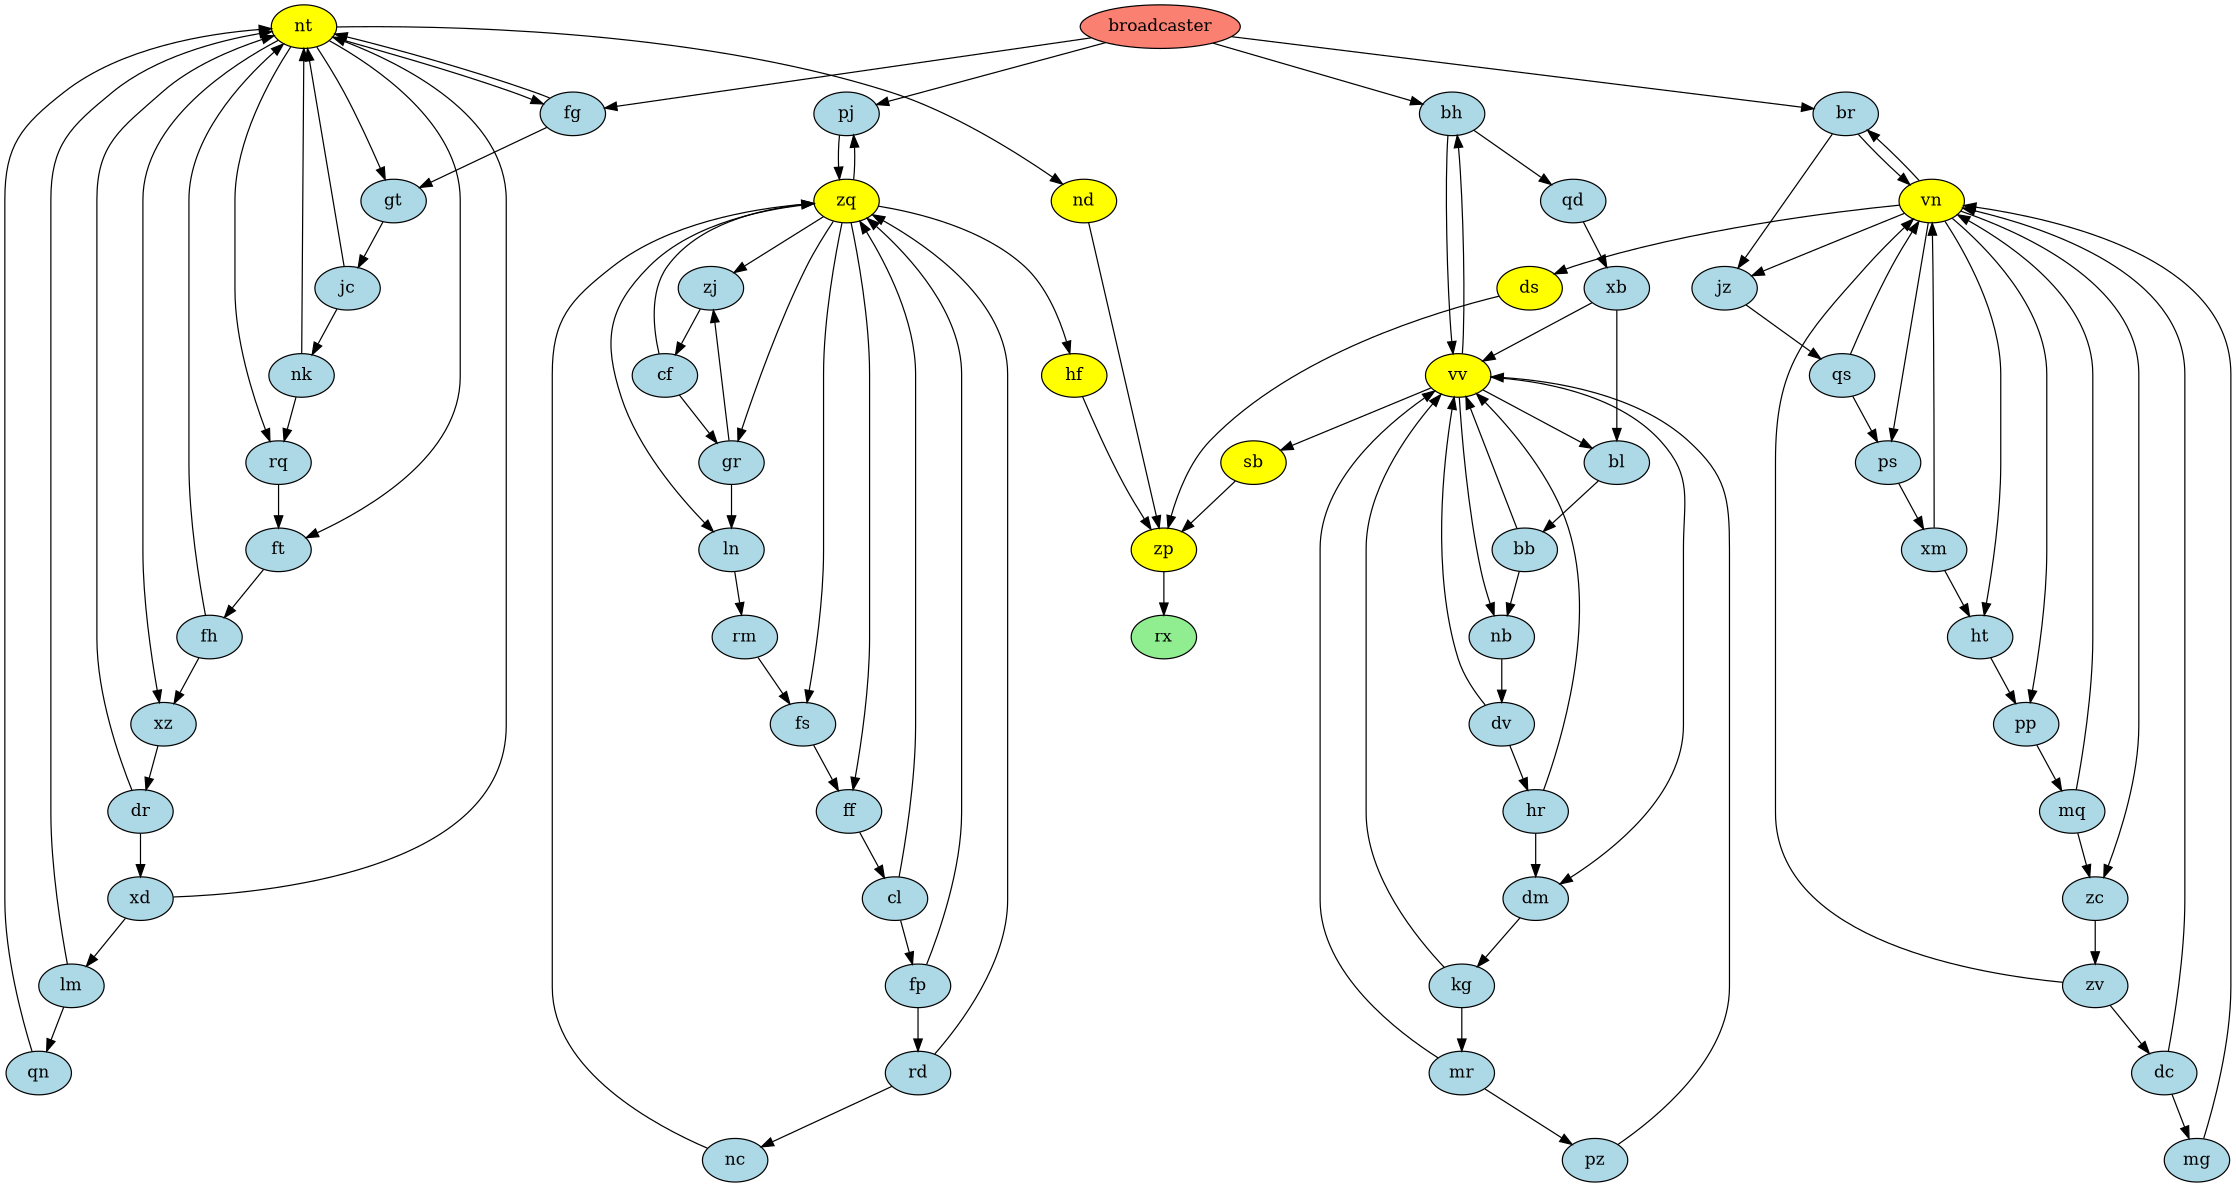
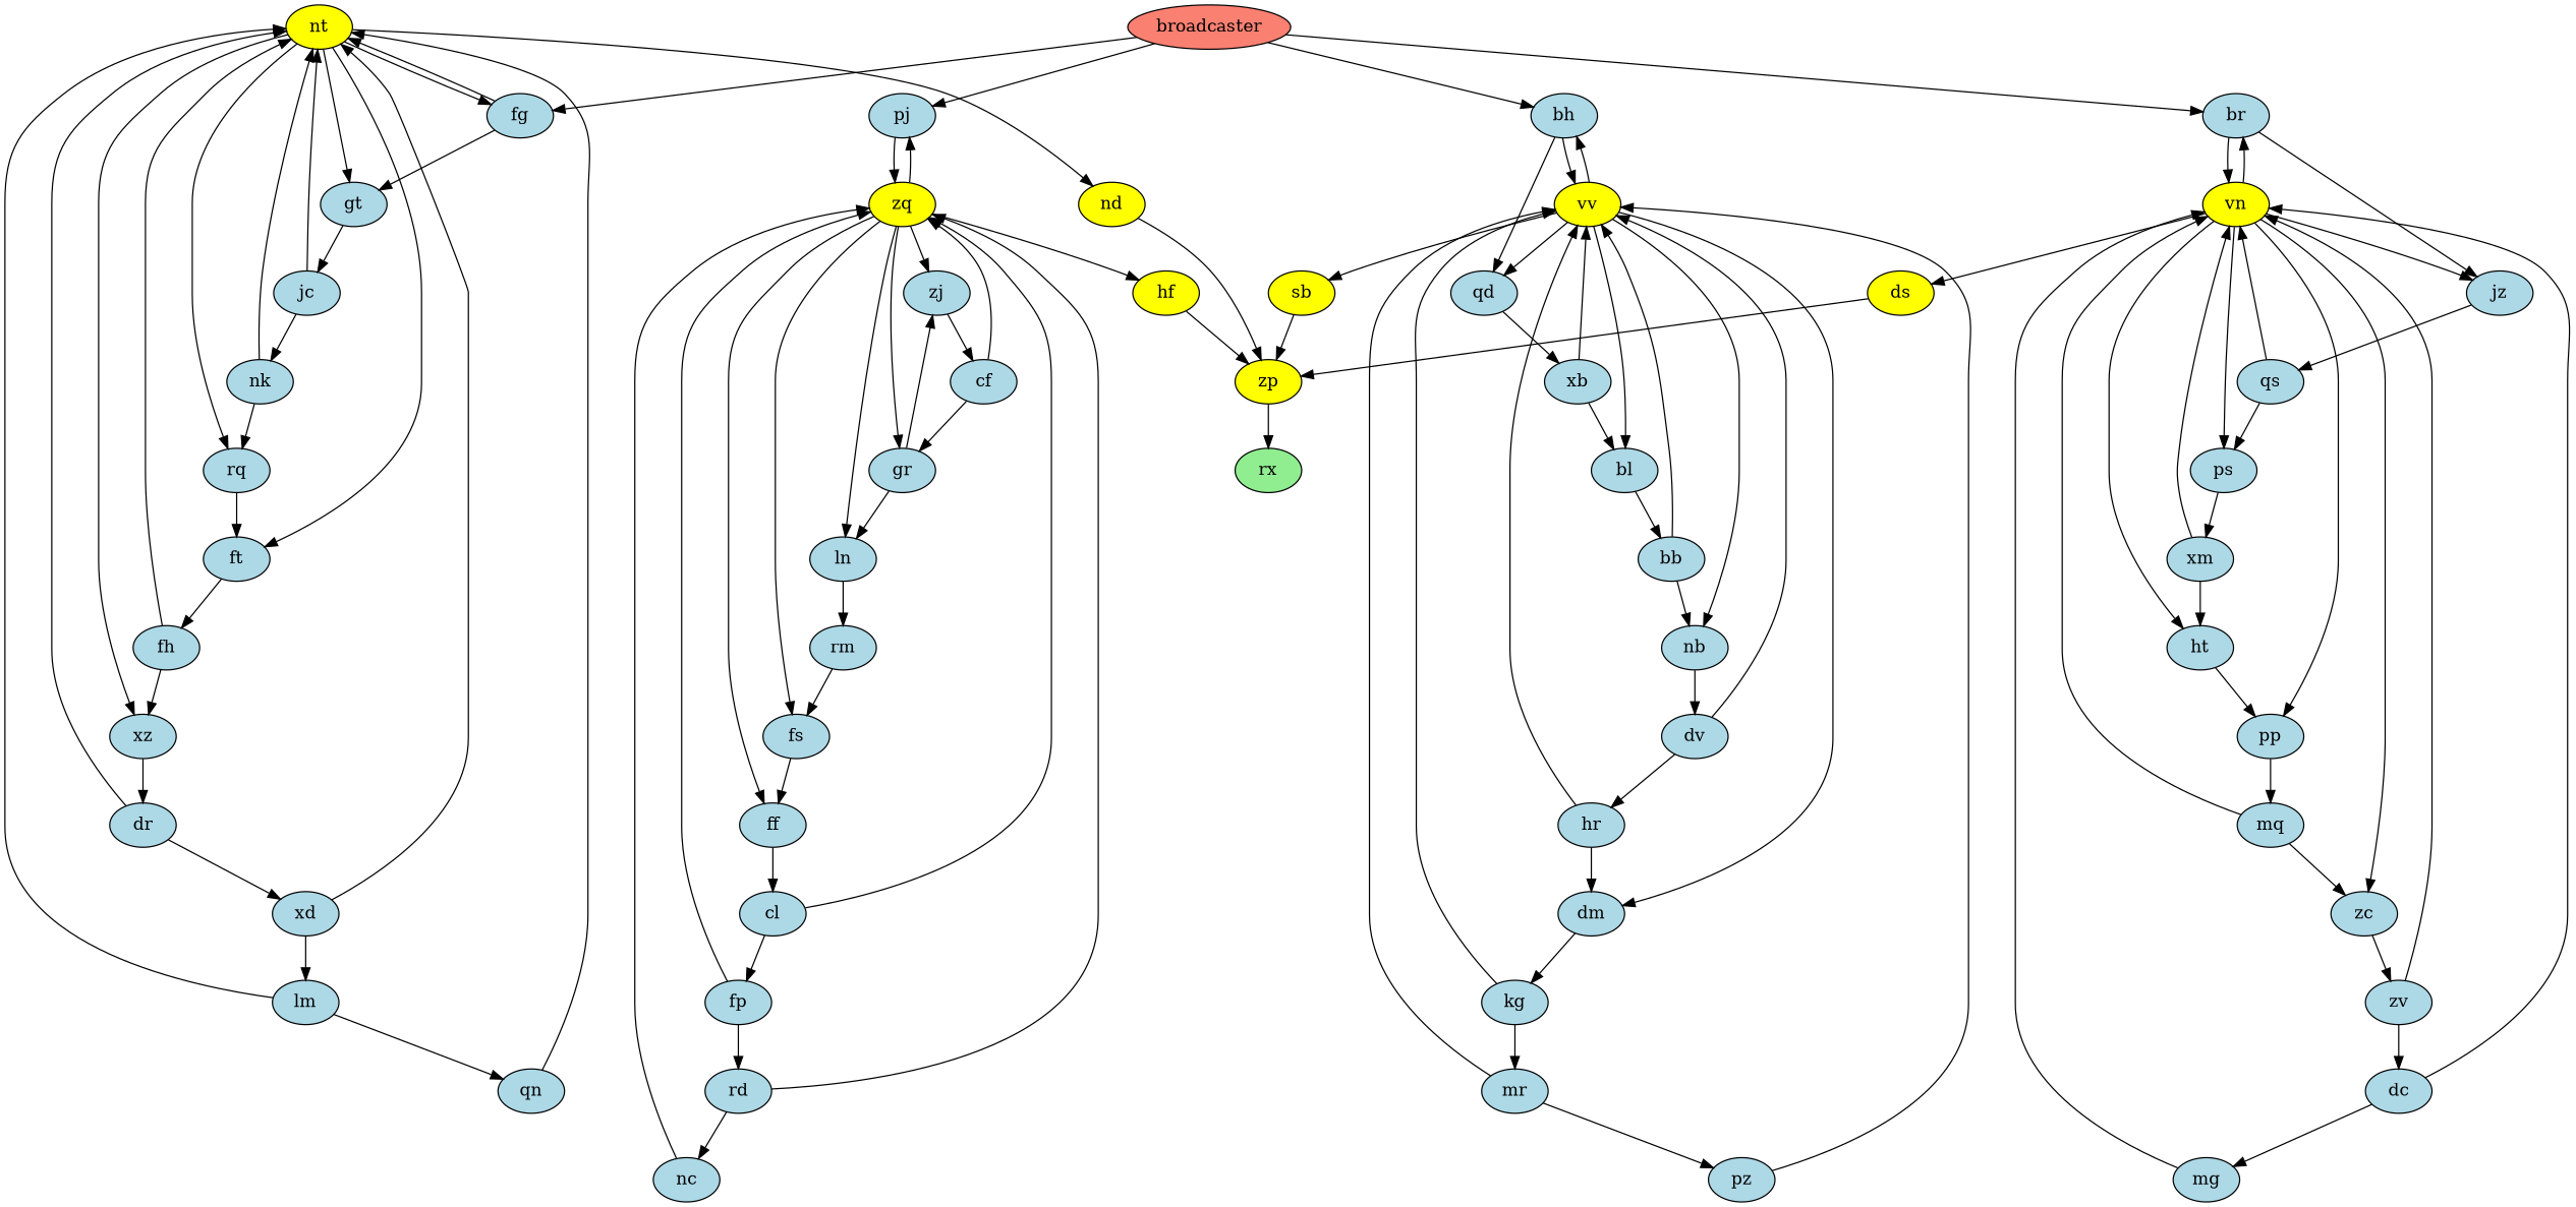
  digraph {
    node [fillcolor=lightblue style=filled]
    nt [fillcolor=yellow]
    fg
    gt
    xz
    rq
    ft
    nd [fillcolor=yellow]
    jc
    dr
    fh
    zp [fillcolor=yellow]
    nk
    rx [fillcolor=lightgreen]
    xd
    zq [fillcolor=yellow]
    pj
    zj
    cf
    fs
    ff
    gr
    ln
    hf [fillcolor=yellow]
    cl
    rm
    vv [fillcolor=yellow]
    bl
    sb [fillcolor=yellow]
    nb
    qd
    dm
    bh
    mr
    pz
    bb
    dv
    xb
    kg
    fp
    rd
    nc
    vn [fillcolor=yellow]
    ht
    pp
    ps
    br
    jz
    zc
    ds [fillcolor=yellow]
    mg
    mq
    xm
    qs
    zv
    hr
    dc
    qn
    lm
    broadcaster [fillcolor=salmon]
    nt -> fg
    nt -> gt
    nt -> xz
    nt -> rq
    nt -> ft
    nt -> nd
    fg -> nt
    fg -> gt
    gt -> jc
    xz -> dr
    rq -> ft
    ft -> fh
    nd -> zp
    jc -> nt
    jc -> nk
    dr -> nt
    dr -> xd
    fh -> nt
    fh -> xz
    zp -> rx
    nk -> nt
    nk -> rq
    xd -> nt
    xd -> lm
    zq -> pj
    zq -> zj
    zq -> fs
    zq -> ff
    zq -> gr
    zq -> ln
    zq -> hf
    pj -> zq
    zj -> cf
    cf -> zq
    cf -> gr
    fs -> ff
    ff -> cl
    gr -> zj
    gr -> ln
    ln -> rm
    hf -> zp
    cl -> zq
    cl -> fp
    rm -> fs
    vv -> bl
    vv -> sb
    vv -> nb
+   vv -> qd
    vv -> dm
    vv -> bh
    bl -> bb
    sb -> zp
    nb -> dv
    qd -> xb
    dm -> kg
    bh -> vv
    bh -> qd
    mr -> vv
    mr -> pz
    pz -> vv
    bb -> vv
    bb -> nb
    dv -> vv
    dv -> hr
    xb -> vv
    xb -> bl
    kg -> vv
    kg -> mr
    fp -> zq
    fp -> rd
    rd -> zq
    rd -> nc
    nc -> zq
    vn -> ht
    vn -> pp
    vn -> ps
    vn -> br
    vn -> jz
    vn -> zc
    vn -> ds
    ht -> pp
    pp -> mq
    ps -> xm
    br -> vn
    br -> jz
    jz -> qs
    zc -> zv
    ds -> zp
    mg -> vn
    mq -> vn
    mq -> zc
    xm -> vn
    xm -> ht
    qs -> vn
    qs -> ps
    zv -> vn
    zv -> dc
    hr -> vv
    hr -> dm
    dc -> vn
    dc -> mg
    qn -> nt
    lm -> nt
    lm -> qn
    broadcaster -> fg
    broadcaster -> pj
    broadcaster -> bh
    broadcaster -> br
  }
